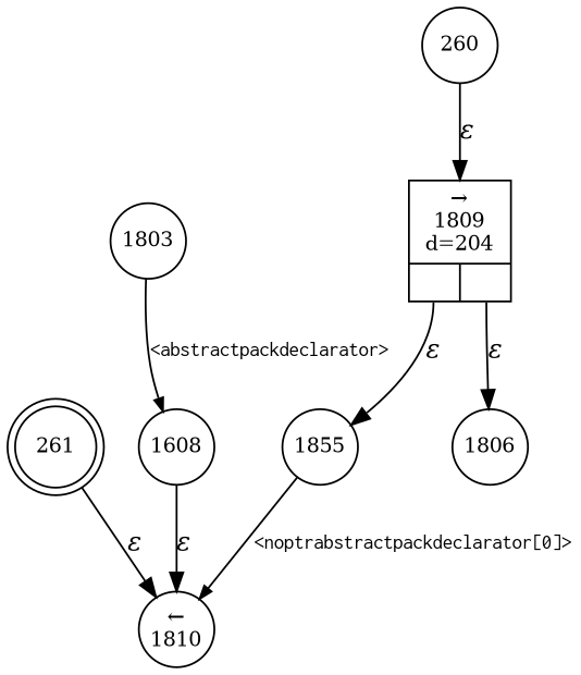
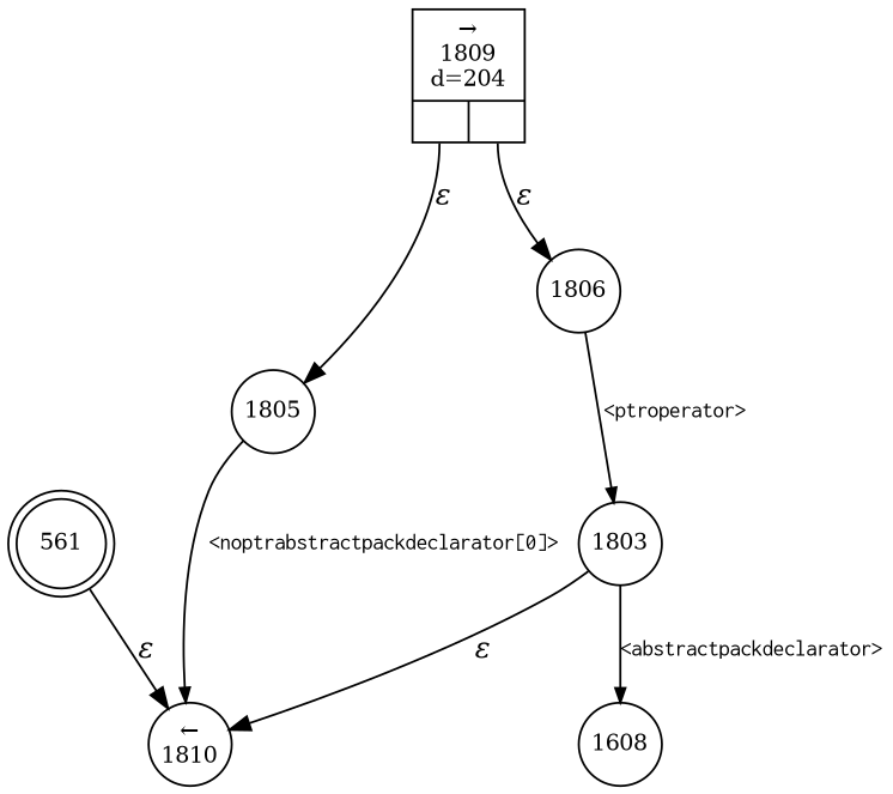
  digraph {
    rankdir=TB
    node [fixedsize=true fontsize=11 shape=circle peripheries=1]
    edge [fontname="Times-Italic"]
-   n1 [label=261 shape=doublecircle width=.6 peripheries=""]
+   n1 [label=561 shape=doublecircle width=.6 peripheries=""]
    n2 [label="&larr;\n1810" width=.55]
    n3 [label=1608 width=.55]
    n4 [fixedsize=false label="{&rarr;\n1809\nd=204|{<p0>|<p1>}}" shape=record]
-   n5 [label=1855 width=.55]
+   n5 [label=1805 width=.55]
    n6 [label=1806 width=.55]
    n7 [label=1803 width=.55]
-   n8 [label=260 width=.55]
    n1 -> n2 [label="&epsilon;"]
-   n3 -> n2 [label="&epsilon;"]
+   n7 -> n2 [label="&epsilon;"]
    n4 -> n5 [label="&epsilon;" tailport=p0]
    n4 -> n6 [label="&epsilon;" tailport=p1]
    n5 -> n2 [arrowhead=normal arrowsize=.7 fontname=Courier fontsize=11 label="<noptrabstractpackdeclarator[0]>"]
+   n6 -> n7 [arrowhead=normal arrowsize=.7 fontname=Courier fontsize=11 label="<ptroperator>"]
    n7 -> n3 [arrowhead=normal arrowsize=.7 fontname=Courier fontsize=11 label="<abstractpackdeclarator>"]
-   n8 -> n4 [label="&epsilon;"]
  }
